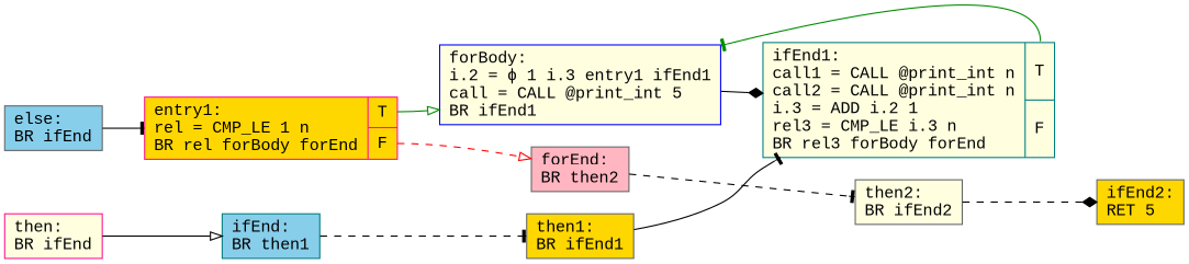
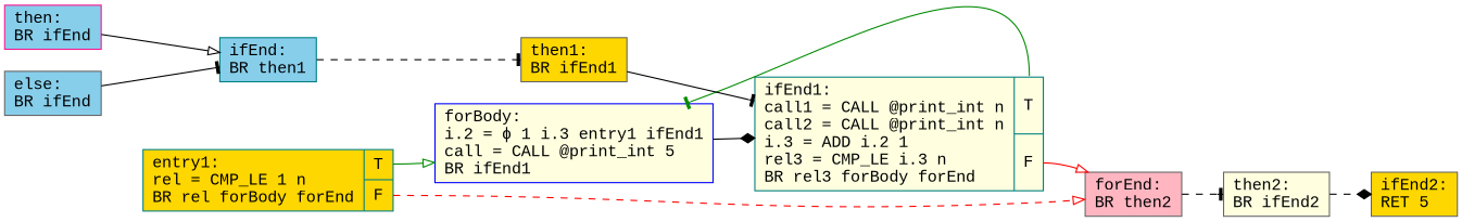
  digraph {
    rankdir=LR
    node [color=gray40 fillcolor=gold fontname="Courier New" shape=record style=filled]
    edge [arrowhead=tee style=solid]
-   n1 [color=deeppink label="{entry1:\lrel = CMP_LE 1 n\lBR rel forBody forEnd\l|{<t> T|<f> F}}"]
+   n1 [color=teal label="{entry1:\lrel = CMP_LE 1 n\lBR rel forBody forEnd\l|{<t> T|<f> F}}"]
    n2 [color=blue fillcolor=lightyellow label="{forBody:\li.2 = ϕ 1 i.3 entry1 ifEnd1\lcall = CALL @print_int 5\lBR ifEnd1\l}"]
    n3 [fillcolor=lightpink label="{forEnd:\lBR then2\l}"]
    n4 [color=teal fillcolor=lightyellow label="{ifEnd1:\lcall1 = CALL @print_int n\lcall2 = CALL @print_int n\li.3 = ADD i.2 1\lrel3 = CMP_LE i.3 n\lBR rel3 forBody forEnd\l|{<t> T|<f> F}}"]
    n5 [fillcolor=lightyellow label="{then2:\lBR ifEnd2\l}"]
-   n6 [color=deeppink fillcolor=lightyellow label="{then:\lBR ifEnd\l}"]
+   n6 [color=deeppink fillcolor=skyblue label="{then:\lBR ifEnd\l}"]
    n7 [color=teal fillcolor=skyblue label="{ifEnd:\lBR then1\l}"]
    n8 [label="{then1:\lBR ifEnd1\l}"]
    n9 [fillcolor=skyblue label="{else:\lBR ifEnd\l}"]
    n10 [label="{ifEnd2:\lRET 5\l}"]
    n1 -> n2 [arrowhead=onormal color=green4 tailport=t]
    n1 -> n3 [arrowhead=onormal color=red style=dashed tailport=f]
    n2 -> n4 [arrowhead=diamond]
    n3 -> n5 [style=dashed]
    n4 -> n2 [color=green4 tailport=t]
+   n4 -> n3 [arrowhead=onormal color=red tailport=f]
    n5 -> n10 [arrowhead=diamond style=dashed]
    n6 -> n7 [arrowhead=onormal]
    n7 -> n8 [style=dashed]
    n8 -> n4
-   n9 -> n1
+   n9 -> n7
  }
